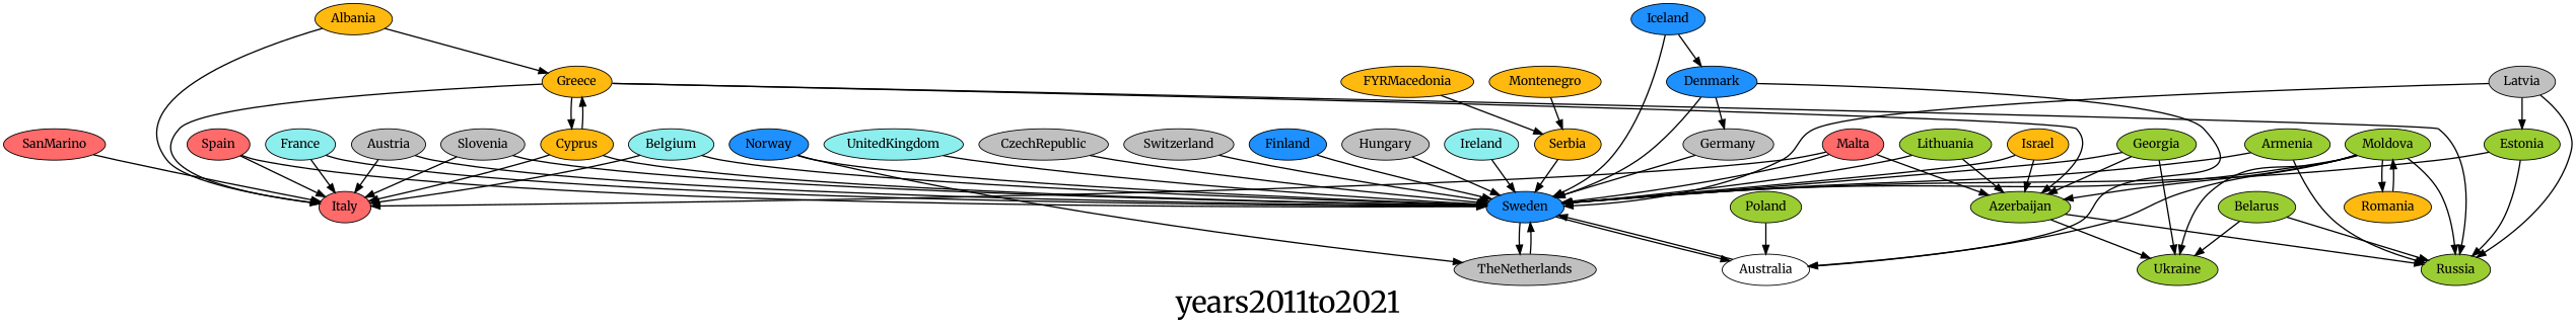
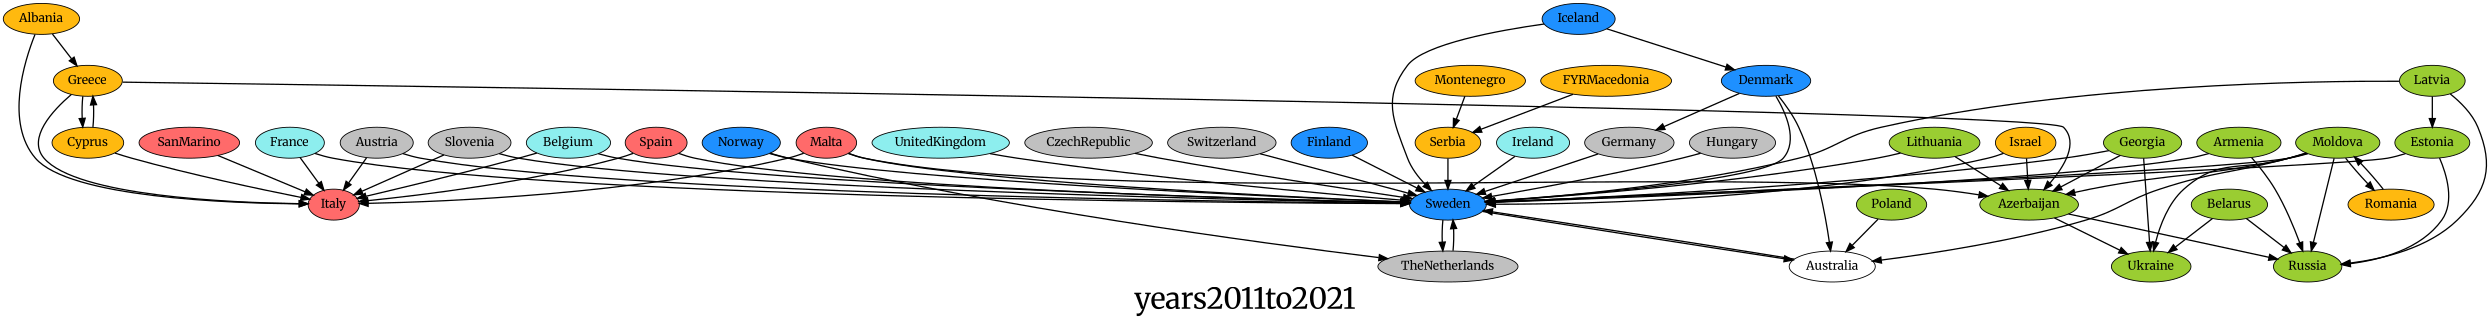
  digraph {
    fontname=Merriweather
    fontsize=34
    label=years2011to2021
    node [fillcolor=olivedrab3 fontname=Merriweather style=filled]
    edge [fontname=Merriweather penwidth=1.5]
    Austria [fillcolor=gray]
    Italy [fillcolor=indianred1]
    Sweden [fillcolor=dodgerblue]
    TheNetherlands [fillcolor=gray]
    Australia [fillcolor="" style=""]
    Slovenia [fillcolor=gray]
    Belgium [fillcolor=darkslategray2]
    Georgia
    Azerbaijan
    Ukraine
    Russia
    Armenia
    Hungary [fillcolor=gray]
    Serbia [fillcolor=darkgoldenrod1]
    Greece [fillcolor=darkgoldenrod1]
    Cyprus [fillcolor=darkgoldenrod1]
    Ireland [fillcolor=darkslategray2]
    Estonia
    Lithuania
    Moldova
    Romania [fillcolor=darkgoldenrod1]
    Spain [fillcolor=indianred1]
    Malta [fillcolor=indianred1]
    Germany [fillcolor=gray]
    Norway [fillcolor=dodgerblue]
    Iceland [fillcolor=dodgerblue]
    Denmark [fillcolor=dodgerblue]
    FYRMacedonia [fillcolor=darkgoldenrod1]
    Israel [fillcolor=darkgoldenrod1]
    Belarus
    Poland
-   Latvia [fillcolor=gray]
+   Latvia
    UnitedKingdom [fillcolor=darkslategray2]
    CzechRepublic [fillcolor=gray]
    Switzerland [fillcolor=gray]
    France [fillcolor=darkslategray2]
    Albania [fillcolor=darkgoldenrod1]
    SanMarino [fillcolor=indianred1]
    Finland [fillcolor=dodgerblue]
    Montenegro [fillcolor=darkgoldenrod1]
    Austria -> Italy
    Austria -> Sweden
    Sweden -> TheNetherlands
    Sweden -> Australia
    TheNetherlands -> Sweden
    Australia -> Sweden
    Slovenia -> Italy
    Slovenia -> Sweden
    Belgium -> Italy
    Belgium -> Sweden
    Georgia -> Sweden
    Georgia -> Azerbaijan
    Georgia -> Ukraine
    Azerbaijan -> Ukraine
    Azerbaijan -> Russia
    Armenia -> Sweden
    Armenia -> Russia
    Hungary -> Sweden
    Serbia -> Sweden
    Greece -> Italy
    Greece -> Azerbaijan
-   Greece -> Russia
    Greece -> Cyprus
    Cyprus -> Italy
-   Cyprus -> Sweden
    Cyprus -> Greece
    Ireland -> Sweden
    Estonia -> Sweden
    Estonia -> Russia
    Lithuania -> Sweden
    Lithuania -> Azerbaijan
    Moldova -> Sweden
    Moldova -> Australia
    Moldova -> Azerbaijan
    Moldova -> Ukraine
    Moldova -> Russia
    Moldova -> Romania
    Romania -> Moldova
    Spain -> Italy
    Spain -> Sweden
    Malta -> Italy
    Malta -> Sweden
    Malta -> Azerbaijan
    Germany -> Sweden
    Norway -> Sweden
    Norway -> TheNetherlands
    Iceland -> Sweden
    Iceland -> Denmark
    Denmark -> Sweden
    Denmark -> Australia
    Denmark -> Germany
    FYRMacedonia -> Serbia
    Israel -> Sweden
    Israel -> Azerbaijan
    Belarus -> Ukraine
    Belarus -> Russia
    Poland -> Australia
    Latvia -> Sweden
    Latvia -> Russia
    Latvia -> Estonia
    UnitedKingdom -> Sweden
    CzechRepublic -> Sweden
    Switzerland -> Sweden
    France -> Italy
    France -> Sweden
    Albania -> Italy
    Albania -> Greece
    SanMarino -> Italy
    Finland -> Sweden
    Montenegro -> Serbia
  }
